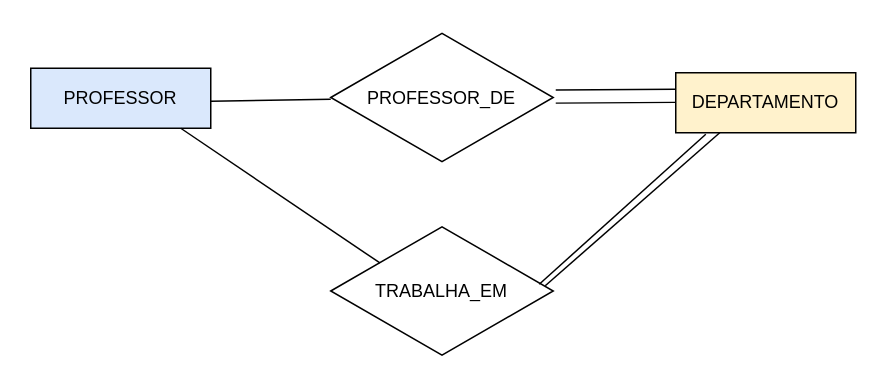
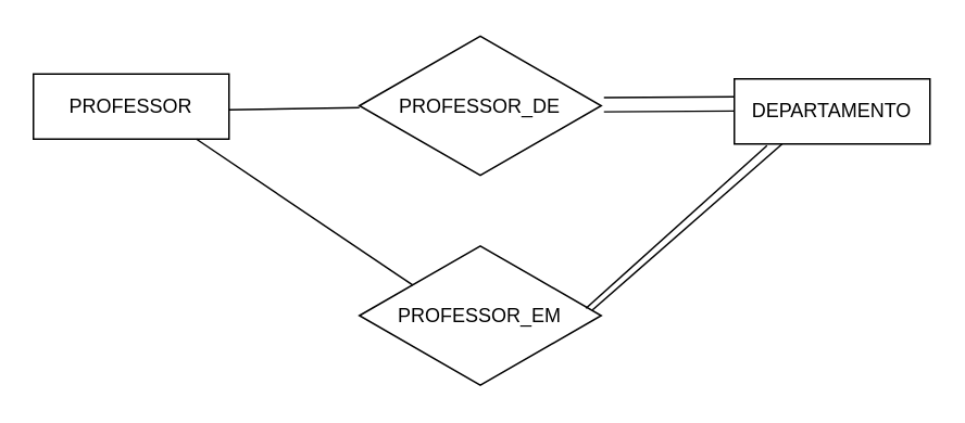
  <mxCell id="0" />
  <mxCell id="1" parent="0" />
- <mxCell id="2" value="PROFESSOR" style="rounded=0;whiteSpace=wrap;html=1;fillColor=#dae8fc;" vertex="1" parent="1"><mxGeometry x="20" y="45" width="120" height="40" as="geometry" /></mxCell>
+ <mxCell id="2" value="PROFESSOR" style="rounded=0;whiteSpace=wrap;html=1;" vertex="1" parent="1"><mxGeometry x="20" y="45" width="120" height="40" as="geometry" /></mxCell>
  <mxCell id="3" value="PROFESSOR_DE" style="html=1;whiteSpace=wrap;aspect=fixed;shape=isoRectangle;" vertex="1" parent="1"><mxGeometry x="220" y="20" width="148.33" height="89" as="geometry" /></mxCell>
- <mxCell id="4" value="DEPARTAMENTO" style="rounded=0;whiteSpace=wrap;html=1;fillColor=#fff2cc;" vertex="1" parent="1"><mxGeometry x="450" y="48" width="120" height="40" as="geometry" /></mxCell>
+ <mxCell id="4" value="DEPARTAMENTO" style="rounded=0;whiteSpace=wrap;html=1;" vertex="1" parent="1"><mxGeometry x="450" y="48" width="120" height="40" as="geometry" /></mxCell>
  <mxCell id="5" value="" style="endArrow=none;html=1;rounded=0;" edge="1" parent="1" target="3"><mxGeometry width="50" height="50" relative="1" as="geometry"><mxPoint x="140" y="67" as="sourcePoint" /><mxPoint x="190" y="17" as="targetPoint" /></mxGeometry></mxCell>
  <mxCell id="6" value="" style="endArrow=none;html=1;rounded=0;entryX=0;entryY=0.5;entryDx=0;entryDy=0;" edge="1" parent="1"><mxGeometry width="50" height="50" relative="1" as="geometry"><mxPoint x="370" y="59.5" as="sourcePoint" /><mxPoint x="450" y="59" as="targetPoint" /></mxGeometry></mxCell>
  <mxCell id="7" value="" style="endArrow=none;html=1;rounded=0;entryX=0;entryY=0.5;entryDx=0;entryDy=0;" edge="1" parent="1"><mxGeometry width="50" height="50" relative="1" as="geometry"><mxPoint x="370" y="68.25" as="sourcePoint" /><mxPoint x="450" y="67.75" as="targetPoint" /></mxGeometry></mxCell>
- <mxCell id="8" value="TRABALHA_EM" style="html=1;whiteSpace=wrap;aspect=fixed;shape=isoRectangle;" vertex="1" parent="1"><mxGeometry x="220" y="149" width="148.33" height="89" as="geometry" /></mxCell>
+ <mxCell id="8" value="PROFESSOR_EM" style="html=1;whiteSpace=wrap;aspect=fixed;shape=isoRectangle;" vertex="1" parent="1"><mxGeometry x="220" y="149" width="148.33" height="89" as="geometry" /></mxCell>
  <mxCell id="9" value="" style="endArrow=none;html=1;rounded=0;exitX=0.221;exitY=0.29;exitDx=0;exitDy=0;exitPerimeter=0;" edge="1" parent="1" source="8"><mxGeometry width="50" height="50" relative="1" as="geometry"><mxPoint x="70" y="135" as="sourcePoint" /><mxPoint x="120" y="85" as="targetPoint" /></mxGeometry></mxCell>
  <mxCell id="10" value="" style="endArrow=none;html=1;rounded=0;entryX=0.167;entryY=1.025;entryDx=0;entryDy=0;entryPerimeter=0;" edge="1" parent="1" target="4"><mxGeometry width="50" height="50" relative="1" as="geometry"><mxPoint x="359" y="189" as="sourcePoint" /><mxPoint x="409" y="139" as="targetPoint" /></mxGeometry></mxCell>
  <mxCell id="11" value="" style="endArrow=none;html=1;rounded=0;entryX=0.167;entryY=1.025;entryDx=0;entryDy=0;entryPerimeter=0;" edge="1" parent="1"><mxGeometry width="50" height="50" relative="1" as="geometry"><mxPoint x="363" y="190" as="sourcePoint" /><mxPoint x="479.33" y="88" as="targetPoint" /></mxGeometry></mxCell>
